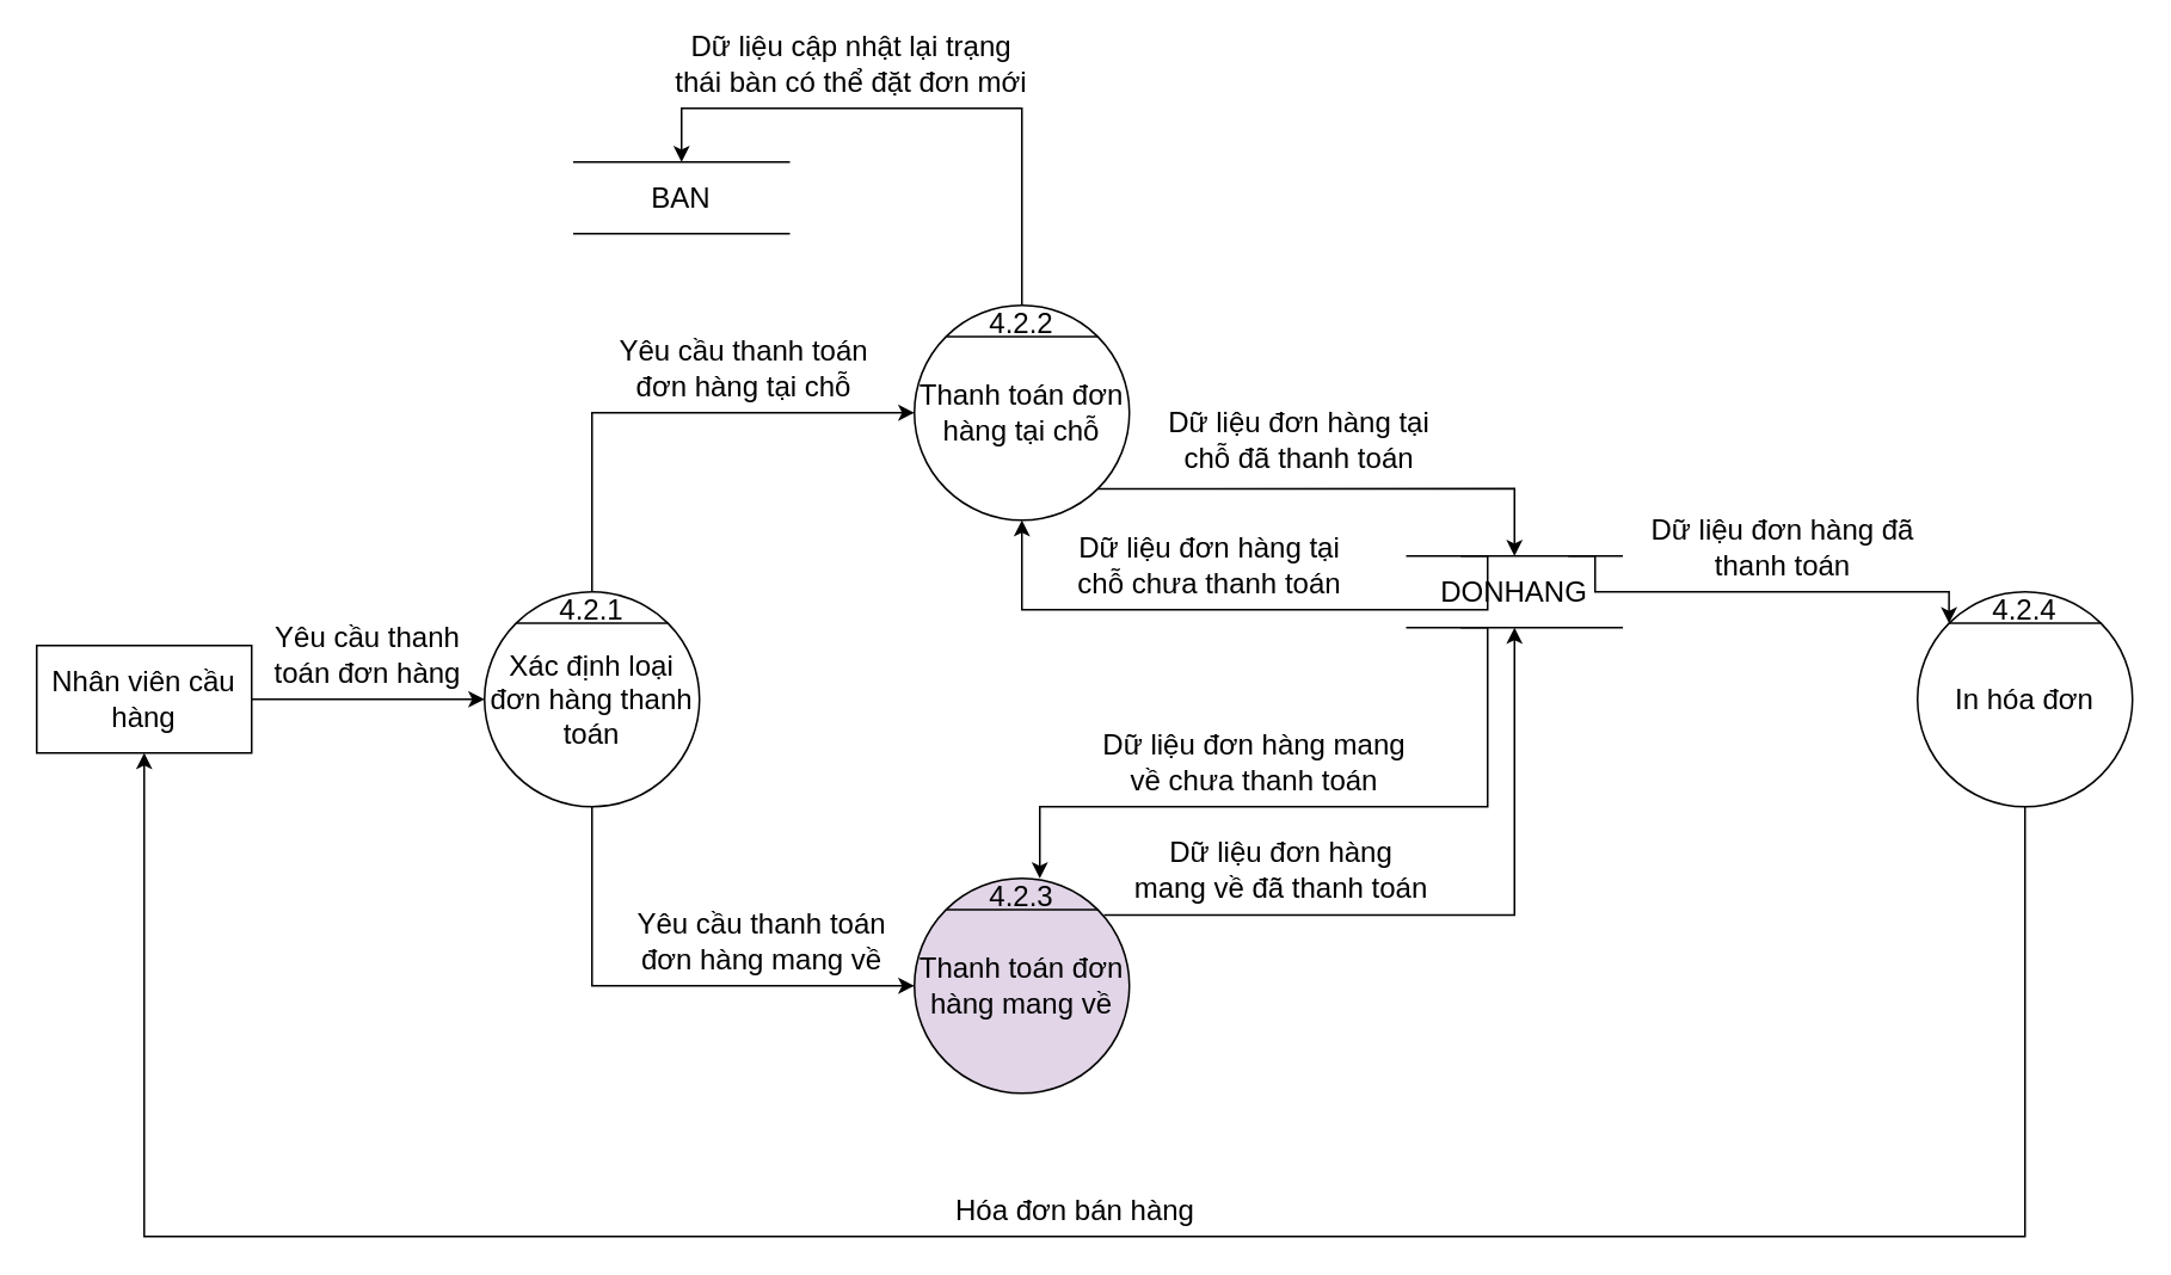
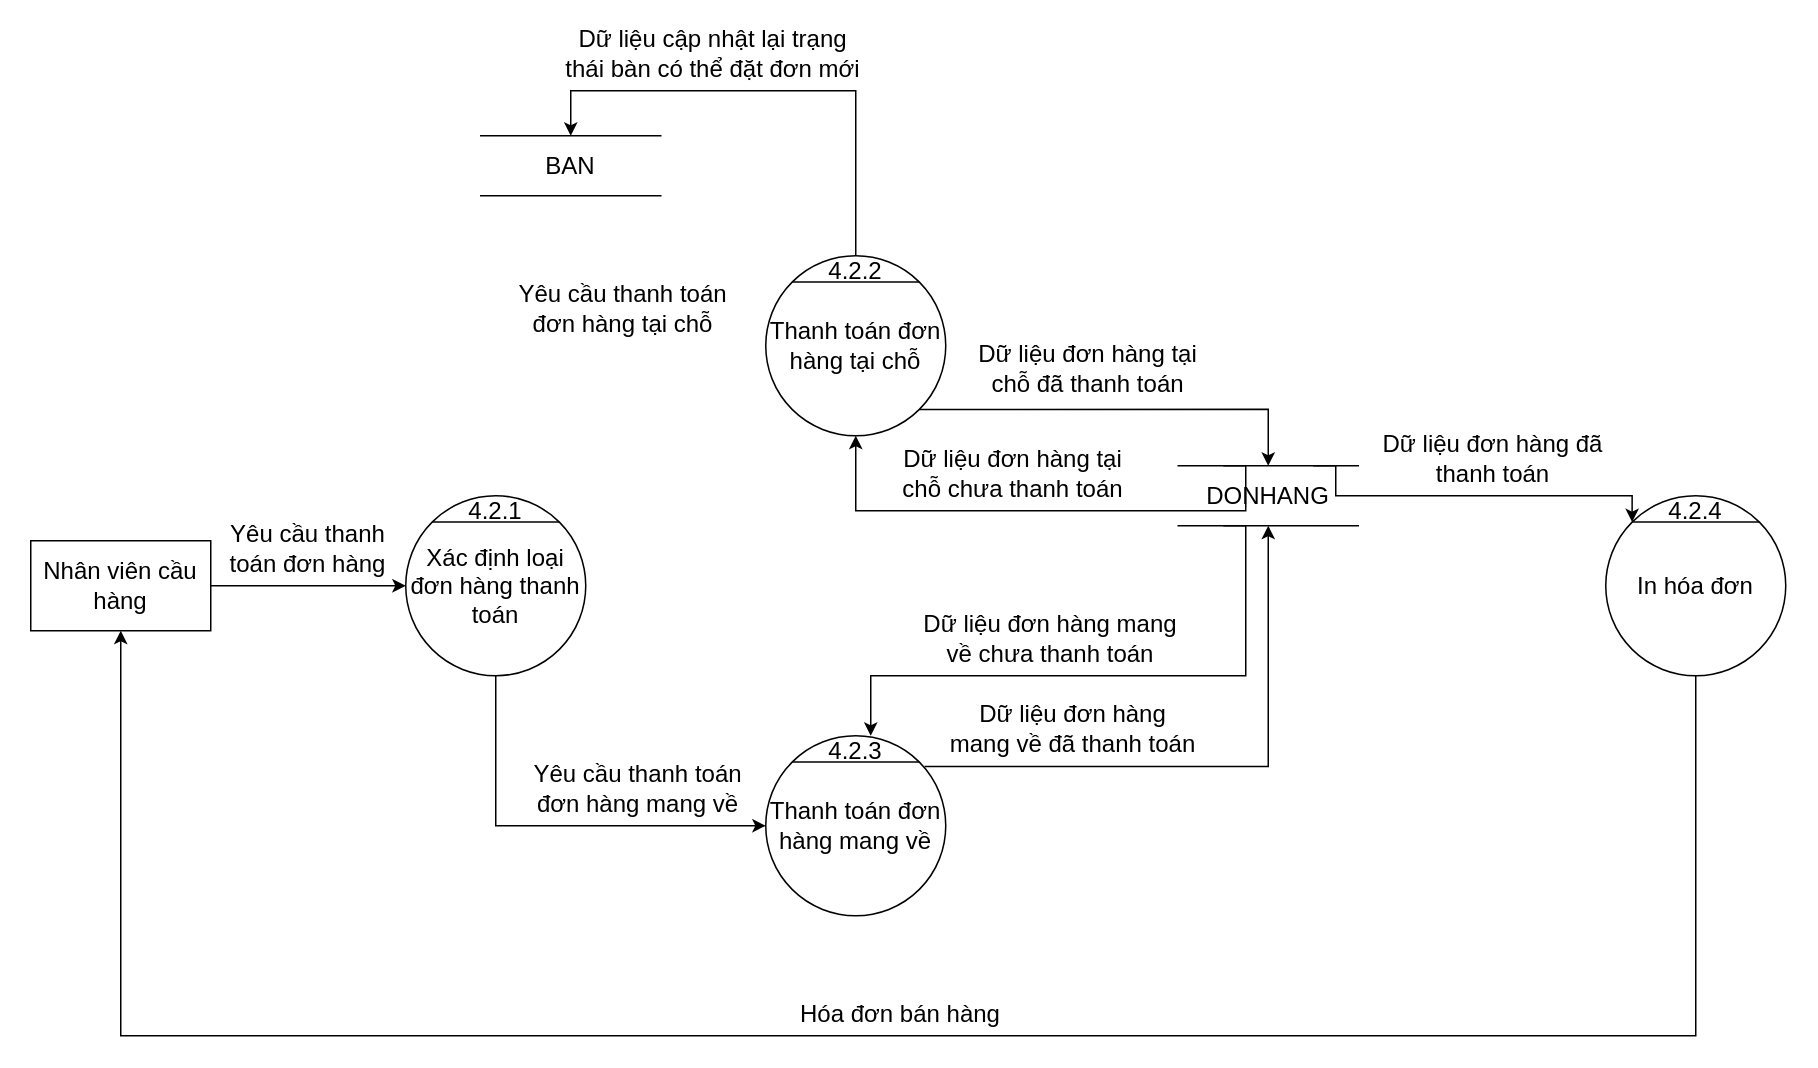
  <mxCell id="0" />
  <mxCell id="1" parent="0" />
  <mxCell id="2" value="Xác định loại đơn hàng thanh toán" style="ellipse;whiteSpace=wrap;html=1;aspect=fixed;fontSize=16;" parent="1" vertex="1"><mxGeometry x="270" y="330" width="120" height="120" as="geometry" /></mxCell>
  <mxCell id="3" value="" style="endArrow=none;html=1;rounded=0;exitX=0;exitY=0;exitDx=0;exitDy=0;entryX=1;entryY=0;entryDx=0;entryDy=0;fontSize=16;" parent="1" source="2" target="2" edge="1"><mxGeometry width="50" height="50" relative="1" as="geometry"><mxPoint x="550" y="370" as="sourcePoint" /><mxPoint x="600" y="320" as="targetPoint" /></mxGeometry></mxCell>
  <mxCell id="4" value="4.2.1" style="text;html=1;strokeColor=none;fillColor=none;align=center;verticalAlign=middle;whiteSpace=wrap;rounded=0;fontSize=16;" parent="1" vertex="1"><mxGeometry x="310" y="330" width="40" height="20" as="geometry" /></mxCell>
  <mxCell id="5" value="Nhân viên cầu hàng" style="rounded=0;whiteSpace=wrap;html=1;fontSize=16;" parent="1" vertex="1"><mxGeometry x="20" y="360" width="120" height="60" as="geometry" /></mxCell>
  <mxCell id="6" value="Yêu cầu thanh toán đơn hàng" style="text;html=1;strokeColor=none;fillColor=none;align=center;verticalAlign=middle;whiteSpace=wrap;rounded=0;fontSize=16;" parent="1" vertex="1"><mxGeometry x="140" y="350" width="130" height="30" as="geometry" /></mxCell>
  <mxCell id="7" value="" style="endArrow=classic;html=1;rounded=0;exitX=1;exitY=0.5;exitDx=0;exitDy=0;entryX=0;entryY=0.5;entryDx=0;entryDy=0;" parent="1" source="5" target="2" edge="1"><mxGeometry width="50" height="50" relative="1" as="geometry"><mxPoint x="290" y="410" as="sourcePoint" /><mxPoint x="340" y="360" as="targetPoint" /></mxGeometry></mxCell>
  <mxCell id="8" value="Thanh toán đơn hàng tại chỗ" style="ellipse;whiteSpace=wrap;html=1;aspect=fixed;fontSize=16;" parent="1" vertex="1"><mxGeometry x="510" y="170" width="120" height="120" as="geometry" /></mxCell>
  <mxCell id="9" value="" style="endArrow=none;html=1;rounded=0;exitX=0;exitY=0;exitDx=0;exitDy=0;entryX=1;entryY=0;entryDx=0;entryDy=0;fontSize=16;" parent="1" source="8" target="8" edge="1"><mxGeometry width="50" height="50" relative="1" as="geometry"><mxPoint x="730" y="210" as="sourcePoint" /><mxPoint x="780" y="160" as="targetPoint" /></mxGeometry></mxCell>
  <mxCell id="10" value="4.2.2" style="text;html=1;strokeColor=none;fillColor=none;align=center;verticalAlign=middle;whiteSpace=wrap;rounded=0;fontSize=16;" parent="1" vertex="1"><mxGeometry x="550" y="170" width="40" height="20" as="geometry" /></mxCell>
- <mxCell id="11" value="Thanh toán đơn hàng mang về" style="ellipse;whiteSpace=wrap;html=1;aspect=fixed;fontSize=16;fillColor=#e1d5e7;" parent="1" vertex="1"><mxGeometry x="510" y="490" width="120" height="120" as="geometry" /></mxCell>
+ <mxCell id="11" value="Thanh toán đơn hàng mang về" style="ellipse;whiteSpace=wrap;html=1;aspect=fixed;fontSize=16;" parent="1" vertex="1"><mxGeometry x="510" y="490" width="120" height="120" as="geometry" /></mxCell>
  <mxCell id="12" value="" style="endArrow=none;html=1;rounded=0;exitX=0;exitY=0;exitDx=0;exitDy=0;entryX=1;entryY=0;entryDx=0;entryDy=0;fontSize=16;" parent="1" source="11" target="11" edge="1"><mxGeometry width="50" height="50" relative="1" as="geometry"><mxPoint x="590" y="560" as="sourcePoint" /><mxPoint x="640" y="510" as="targetPoint" /></mxGeometry></mxCell>
  <mxCell id="13" value="4.2.3" style="text;html=1;strokeColor=none;fillColor=none;align=center;verticalAlign=middle;whiteSpace=wrap;rounded=0;fontSize=16;" parent="1" vertex="1"><mxGeometry x="550" y="490" width="40" height="20" as="geometry" /></mxCell>
- <mxCell id="14" value="" style="edgeStyle=segmentEdgeStyle;endArrow=classic;html=1;rounded=0;entryX=0;entryY=0.5;entryDx=0;entryDy=0;exitX=0.5;exitY=0;exitDx=0;exitDy=0;" parent="1" source="4" target="8" edge="1"><mxGeometry width="50" height="50" relative="1" as="geometry"><mxPoint x="230" y="380" as="sourcePoint" /><mxPoint x="280" y="330" as="targetPoint" /><Array as="points"><mxPoint x="330" y="230" /></Array></mxGeometry></mxCell>
  <mxCell id="15" value="" style="edgeStyle=segmentEdgeStyle;endArrow=classic;html=1;rounded=0;exitX=0.5;exitY=1;exitDx=0;exitDy=0;entryX=0;entryY=0.5;entryDx=0;entryDy=0;" parent="1" source="2" target="11" edge="1"><mxGeometry width="50" height="50" relative="1" as="geometry"><mxPoint x="380" y="530" as="sourcePoint" /><mxPoint x="510" y="550" as="targetPoint" /><Array as="points"><mxPoint x="330" y="550" /></Array></mxGeometry></mxCell>
  <mxCell id="16" value="Yêu cầu thanh toán đơn hàng tại chỗ" style="text;html=1;strokeColor=none;fillColor=none;align=center;verticalAlign=middle;whiteSpace=wrap;rounded=0;fontSize=16;" parent="1" vertex="1"><mxGeometry x="340" y="190" width="150" height="30" as="geometry" /></mxCell>
  <mxCell id="17" value="Yêu cầu thanh toán đơn hàng mang về" style="text;html=1;strokeColor=none;fillColor=none;align=center;verticalAlign=middle;whiteSpace=wrap;rounded=0;fontSize=16;" parent="1" vertex="1"><mxGeometry x="350" y="510" width="150" height="30" as="geometry" /></mxCell>
  <mxCell id="18" value="&lt;font style=&quot;font-size: 16px&quot;&gt;DONHANG&lt;/font&gt;" style="shape=partialRectangle;whiteSpace=wrap;html=1;left=0;right=0;fillColor=none;" parent="1" vertex="1"><mxGeometry x="785" y="310" width="120" height="40" as="geometry" /></mxCell>
  <mxCell id="19" value="" style="edgeStyle=segmentEdgeStyle;endArrow=classic;html=1;rounded=0;fontSize=16;entryX=0.5;entryY=0;entryDx=0;entryDy=0;exitX=1;exitY=1;exitDx=0;exitDy=0;" parent="1" source="8" target="18" edge="1"><mxGeometry width="50" height="50" relative="1" as="geometry"><mxPoint x="440" y="300" as="sourcePoint" /><mxPoint x="490" y="250" as="targetPoint" /></mxGeometry></mxCell>
  <mxCell id="20" value="" style="edgeStyle=segmentEdgeStyle;endArrow=classic;html=1;rounded=0;fontSize=16;exitX=0.25;exitY=0;exitDx=0;exitDy=0;entryX=0.5;entryY=1;entryDx=0;entryDy=0;" parent="1" source="18" target="8" edge="1"><mxGeometry width="50" height="50" relative="1" as="geometry"><mxPoint x="440" y="300" as="sourcePoint" /><mxPoint x="490" y="250" as="targetPoint" /><Array as="points"><mxPoint x="830" y="340" /><mxPoint x="570" y="340" /></Array></mxGeometry></mxCell>
  <mxCell id="21" value="Dữ liệu đơn hàng tại chỗ chưa thanh toán" style="text;html=1;strokeColor=none;fillColor=none;align=center;verticalAlign=middle;whiteSpace=wrap;rounded=0;fontSize=16;" parent="1" vertex="1"><mxGeometry x="600" y="300" width="150" height="30" as="geometry" /></mxCell>
  <mxCell id="22" value="Dữ liệu đơn hàng tại chỗ đã thanh toán" style="text;html=1;strokeColor=none;fillColor=none;align=center;verticalAlign=middle;whiteSpace=wrap;rounded=0;fontSize=16;" parent="1" vertex="1"><mxGeometry x="650" y="230" width="150" height="30" as="geometry" /></mxCell>
  <mxCell id="23" value="" style="edgeStyle=segmentEdgeStyle;endArrow=classic;html=1;rounded=0;fontSize=16;entryX=0.5;entryY=1;entryDx=0;entryDy=0;exitX=0.882;exitY=0.171;exitDx=0;exitDy=0;exitPerimeter=0;" parent="1" source="11" target="18" edge="1"><mxGeometry width="50" height="50" relative="1" as="geometry"><mxPoint x="610" y="510" as="sourcePoint" /><mxPoint x="490" y="350" as="targetPoint" /></mxGeometry></mxCell>
  <mxCell id="24" value="Dữ liệu đơn hàng mang về đã thanh toán" style="text;html=1;strokeColor=none;fillColor=none;align=center;verticalAlign=middle;whiteSpace=wrap;rounded=0;fontSize=16;" parent="1" vertex="1"><mxGeometry x="630" y="470" width="170" height="30" as="geometry" /></mxCell>
  <mxCell id="25" value="" style="edgeStyle=segmentEdgeStyle;endArrow=classic;html=1;rounded=0;fontSize=16;exitX=0.25;exitY=1;exitDx=0;exitDy=0;entryX=0.75;entryY=0;entryDx=0;entryDy=0;" parent="1" source="18" target="13" edge="1"><mxGeometry width="50" height="50" relative="1" as="geometry"><mxPoint x="480" y="420" as="sourcePoint" /><mxPoint x="530" y="370" as="targetPoint" /><Array as="points"><mxPoint x="830" y="450" /><mxPoint x="580" y="450" /></Array></mxGeometry></mxCell>
  <mxCell id="26" value="Dữ liệu đơn hàng mang về chưa thanh toán" style="text;html=1;strokeColor=none;fillColor=none;align=center;verticalAlign=middle;whiteSpace=wrap;rounded=0;fontSize=16;" parent="1" vertex="1"><mxGeometry x="610" y="410" width="180" height="30" as="geometry" /></mxCell>
  <mxCell id="27" value="BAN" style="shape=partialRectangle;whiteSpace=wrap;html=1;left=0;right=0;fillColor=none;fontSize=16;" parent="1" vertex="1"><mxGeometry x="320" y="90" width="120" height="40" as="geometry" /></mxCell>
  <mxCell id="28" value="" style="edgeStyle=segmentEdgeStyle;endArrow=classic;html=1;rounded=0;fontSize=16;exitX=0.5;exitY=0;exitDx=0;exitDy=0;entryX=0.5;entryY=0;entryDx=0;entryDy=0;" parent="1" source="10" target="27" edge="1"><mxGeometry width="50" height="50" relative="1" as="geometry"><mxPoint x="440" y="250" as="sourcePoint" /><mxPoint x="490" y="200" as="targetPoint" /><Array as="points"><mxPoint x="570" y="60" /><mxPoint x="380" y="60" /></Array></mxGeometry></mxCell>
  <mxCell id="29" value="Dữ liệu cập nhật lại trạng thái bàn có thể đặt đơn mới" style="text;html=1;strokeColor=none;fillColor=none;align=center;verticalAlign=middle;whiteSpace=wrap;rounded=0;fontSize=16;" parent="1" vertex="1"><mxGeometry x="375" y="20" width="200" height="30" as="geometry" /></mxCell>
  <mxCell id="30" value="In hóa đơn" style="ellipse;whiteSpace=wrap;html=1;aspect=fixed;fontSize=16;" parent="1" vertex="1"><mxGeometry x="1070" y="330" width="120" height="120" as="geometry" /></mxCell>
  <mxCell id="31" value="" style="endArrow=none;html=1;rounded=0;exitX=0;exitY=0;exitDx=0;exitDy=0;entryX=1;entryY=0;entryDx=0;entryDy=0;fontSize=16;" parent="1" source="30" target="30" edge="1"><mxGeometry width="50" height="50" relative="1" as="geometry"><mxPoint x="1150" y="400" as="sourcePoint" /><mxPoint x="1200" y="350" as="targetPoint" /></mxGeometry></mxCell>
  <mxCell id="32" value="4.2.4" style="text;html=1;strokeColor=none;fillColor=none;align=center;verticalAlign=middle;whiteSpace=wrap;rounded=0;fontSize=16;" parent="1" vertex="1"><mxGeometry x="1110" y="330" width="40" height="20" as="geometry" /></mxCell>
  <mxCell id="33" value="" style="edgeStyle=segmentEdgeStyle;endArrow=classic;html=1;rounded=0;fontSize=16;entryX=0;entryY=0;entryDx=0;entryDy=0;exitX=0.75;exitY=0;exitDx=0;exitDy=0;" parent="1" source="18" target="30" edge="1"><mxGeometry width="50" height="50" relative="1" as="geometry"><mxPoint x="680" y="440" as="sourcePoint" /><mxPoint x="730" y="390" as="targetPoint" /><Array as="points"><mxPoint x="890" y="330" /><mxPoint x="1088" y="330" /></Array></mxGeometry></mxCell>
  <mxCell id="34" value="Dữ liệu đơn hàng đã thanh toán" style="text;html=1;strokeColor=none;fillColor=none;align=center;verticalAlign=middle;whiteSpace=wrap;rounded=0;fontSize=16;" parent="1" vertex="1"><mxGeometry x="920" y="290" width="150" height="30" as="geometry" /></mxCell>
  <mxCell id="35" value="" style="edgeStyle=segmentEdgeStyle;endArrow=classic;html=1;rounded=0;fontSize=16;exitX=0.5;exitY=1;exitDx=0;exitDy=0;entryX=0.5;entryY=1;entryDx=0;entryDy=0;" parent="1" source="30" target="5" edge="1"><mxGeometry width="50" height="50" relative="1" as="geometry"><mxPoint x="520" y="310" as="sourcePoint" /><mxPoint x="570" y="260" as="targetPoint" /><Array as="points"><mxPoint x="1130" y="690" /><mxPoint x="80" y="690" /></Array></mxGeometry></mxCell>
  <mxCell id="36" value="Hóa đơn bán hàng" style="text;html=1;strokeColor=none;fillColor=none;align=center;verticalAlign=middle;whiteSpace=wrap;rounded=0;fontSize=16;" parent="1" vertex="1"><mxGeometry x="520" y="660" width="160" height="30" as="geometry" /></mxCell>
